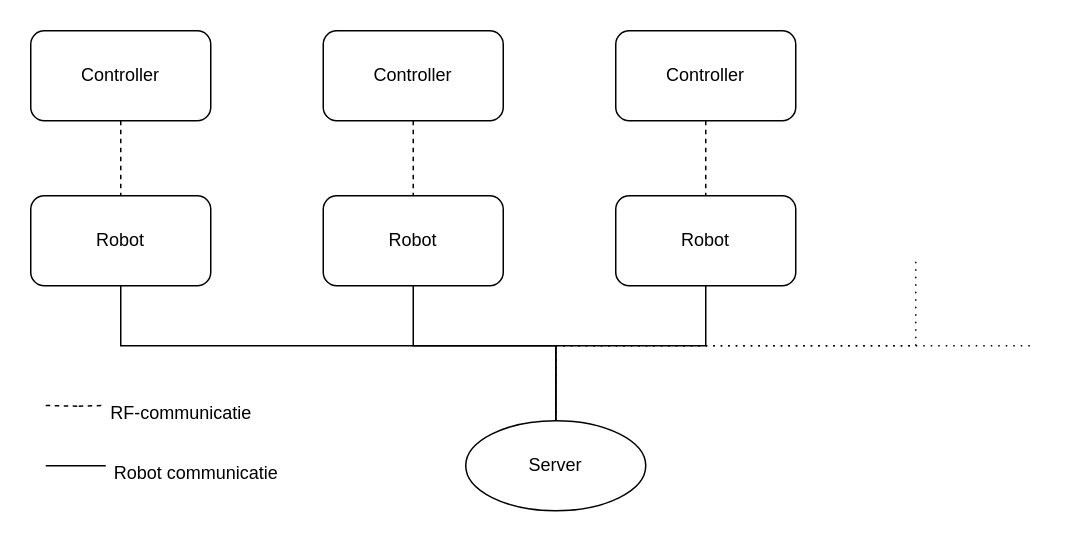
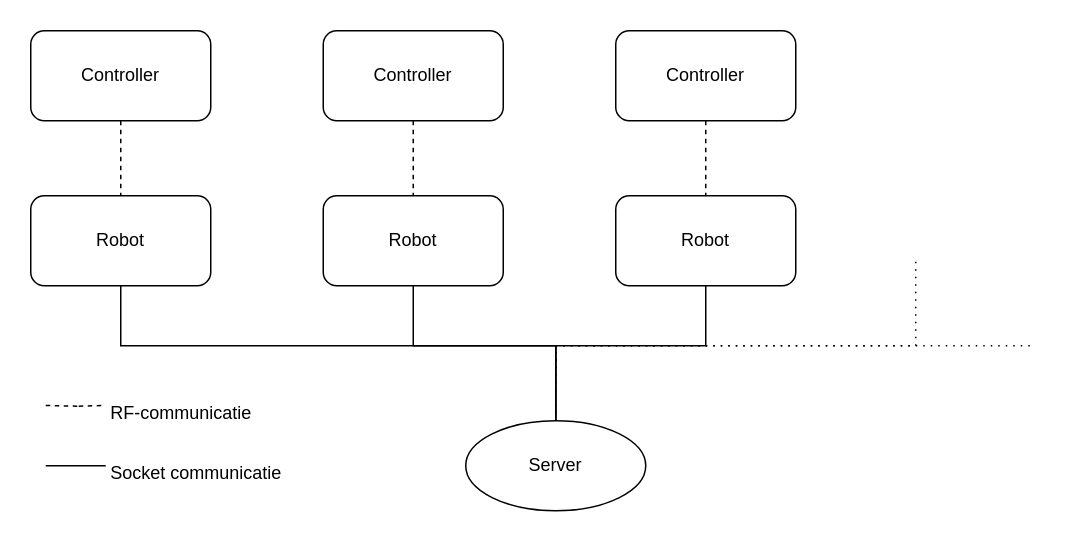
  <mxCell id="0" />
  <mxCell id="1" parent="0" />
  <mxCell id="2" style="edgeStyle=orthogonalEdgeStyle;rounded=0;orthogonalLoop=1;jettySize=auto;html=1;entryX=0.5;entryY=0;entryDx=0;entryDy=0;endArrow=none;endFill=0;" edge="1" parent="1" source="3" target="16"><mxGeometry relative="1" as="geometry"><Array as="points"><mxPoint x="80" y="230" /><mxPoint x="370" y="230" /></Array></mxGeometry></mxCell>
  <mxCell id="3" value="Robot" style="rounded=1;whiteSpace=wrap;html=1;" vertex="1" parent="1"><mxGeometry x="20" y="130" width="120" height="60" as="geometry" /></mxCell>
  <mxCell id="4" style="edgeStyle=orthogonalEdgeStyle;rounded=0;orthogonalLoop=1;jettySize=auto;html=1;entryX=0.5;entryY=0;entryDx=0;entryDy=0;endArrow=none;endFill=0;" edge="1" parent="1" source="5" target="16"><mxGeometry relative="1" as="geometry"><Array as="points"><mxPoint x="275" y="230" /><mxPoint x="370" y="230" /></Array></mxGeometry></mxCell>
  <mxCell id="5" value="Robot" style="rounded=1;whiteSpace=wrap;html=1;" vertex="1" parent="1"><mxGeometry x="215" y="130" width="120" height="60" as="geometry" /></mxCell>
  <mxCell id="6" style="edgeStyle=orthogonalEdgeStyle;rounded=0;orthogonalLoop=1;jettySize=auto;html=1;endArrow=none;endFill=0;" edge="1" parent="1" source="7" target="16"><mxGeometry relative="1" as="geometry"><Array as="points"><mxPoint x="470" y="230" /><mxPoint x="370" y="230" /></Array></mxGeometry></mxCell>
  <mxCell id="7" value="Robot" style="rounded=1;whiteSpace=wrap;html=1;" vertex="1" parent="1"><mxGeometry x="410" y="130" width="120" height="60" as="geometry" /></mxCell>
  <mxCell id="8" style="edgeStyle=orthogonalEdgeStyle;rounded=0;orthogonalLoop=1;jettySize=auto;html=1;entryX=0.5;entryY=0;entryDx=0;entryDy=0;dashed=1;endArrow=none;endFill=0;" edge="1" parent="1" source="9" target="3"><mxGeometry relative="1" as="geometry" /></mxCell>
  <mxCell id="9" value="Controller" style="rounded=1;whiteSpace=wrap;html=1;" vertex="1" parent="1"><mxGeometry x="20" y="20" width="120" height="60" as="geometry" /></mxCell>
  <mxCell id="10" style="edgeStyle=orthogonalEdgeStyle;rounded=0;orthogonalLoop=1;jettySize=auto;html=1;entryX=0.5;entryY=0;entryDx=0;entryDy=0;dashed=1;endArrow=none;endFill=0;" edge="1" parent="1" source="11" target="5"><mxGeometry relative="1" as="geometry" /></mxCell>
  <mxCell id="11" value="Controller" style="rounded=1;whiteSpace=wrap;html=1;" vertex="1" parent="1"><mxGeometry x="215" y="20" width="120" height="60" as="geometry" /></mxCell>
  <mxCell id="12" style="edgeStyle=orthogonalEdgeStyle;rounded=0;orthogonalLoop=1;jettySize=auto;html=1;entryX=0.5;entryY=0;entryDx=0;entryDy=0;dashed=1;endArrow=none;endFill=0;" edge="1" parent="1" source="13" target="7"><mxGeometry relative="1" as="geometry" /></mxCell>
  <mxCell id="13" value="Controller" style="rounded=1;whiteSpace=wrap;html=1;" vertex="1" parent="1"><mxGeometry x="410" y="20" width="120" height="60" as="geometry" /></mxCell>
  <mxCell id="14" style="edgeStyle=orthogonalEdgeStyle;rounded=0;orthogonalLoop=1;jettySize=auto;html=1;endArrow=none;endFill=0;dashed=1;dashPattern=1 4;" edge="1" parent="1" source="16"><mxGeometry relative="1" as="geometry"><mxPoint x="610" y="170" as="targetPoint" /><Array as="points"><mxPoint x="370" y="230" /><mxPoint x="610" y="230" /><mxPoint x="610" y="170" /></Array></mxGeometry></mxCell>
  <mxCell id="15" style="edgeStyle=orthogonalEdgeStyle;rounded=0;orthogonalLoop=1;jettySize=auto;html=1;dashed=1;dashPattern=1 4;endArrow=none;endFill=0;" edge="1" parent="1" source="16"><mxGeometry relative="1" as="geometry"><mxPoint x="690" y="230" as="targetPoint" /><Array as="points"><mxPoint x="370" y="230" /></Array></mxGeometry></mxCell>
  <mxCell id="16" value="Server" style="ellipse;whiteSpace=wrap;html=1;" vertex="1" parent="1"><mxGeometry x="310" y="280" width="120" height="60" as="geometry" /></mxCell>
  <mxCell id="17" style="edgeStyle=orthogonalEdgeStyle;rounded=0;orthogonalLoop=1;jettySize=auto;html=1;dashed=1;endArrow=none;endFill=0;" edge="1" parent="1"><mxGeometry relative="1" as="geometry"><mxPoint x="30" y="269.81" as="sourcePoint" /><mxPoint x="70" y="269.81" as="targetPoint" /></mxGeometry></mxCell>
  <mxCell id="18" value="" style="endArrow=none;html=1;rounded=0;" edge="1" parent="1"><mxGeometry width="50" height="50" relative="1" as="geometry"><mxPoint x="30" y="310" as="sourcePoint" /><mxPoint x="70" y="310" as="targetPoint" /></mxGeometry></mxCell>
  <mxCell id="19" value="RF-communicatie" style="text;html=1;align=center;verticalAlign=middle;resizable=0;points=[];autosize=1;strokeColor=none;fillColor=none;" vertex="1" parent="1"><mxGeometry x="60" y="260" width="120" height="30" as="geometry" /></mxCell>
- <mxCell id="20" value="Robot communicatie" style="text;html=1;align=center;verticalAlign=middle;resizable=0;points=[];autosize=1;strokeColor=none;fillColor=none;" vertex="1" parent="1"><mxGeometry x="60" y="300" width="140" height="30" as="geometry" /></mxCell>
+ <mxCell id="20" value="Socket communicatie" style="text;html=1;align=center;verticalAlign=middle;resizable=0;points=[];autosize=1;strokeColor=none;fillColor=none;" vertex="1" parent="1"><mxGeometry x="60" y="300" width="140" height="30" as="geometry" /></mxCell>
